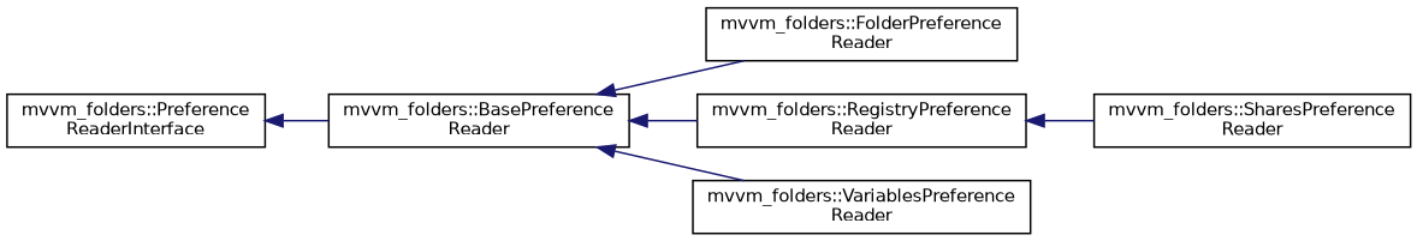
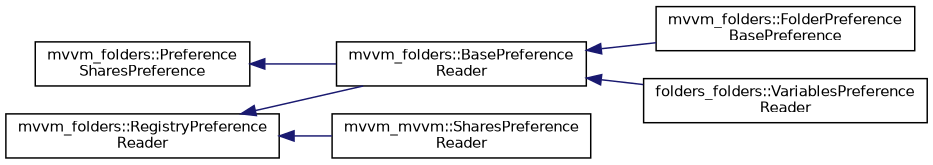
  digraph {
    rankdir=LR
    node [color=black fillcolor=white fontname=Helvetica fontsize=10 shape=record style=filled]
    edge [color=midnightblue dir=back fontname=Helvetica fontsize=10 labelfontname=Helvetica labelfontsize=10 style=solid]
-   n1 [height=0.2 label="mvvm_folders::Preference\lReaderInterface" width=0.4]
+   n1 [height=0.2 label="mvvm_folders::Preference\lSharesPreference" width=0.4]
    n2 [height=0.2 label="mvvm_folders::BasePreference\lReader" width=0.4]
-   n3 [height=0.2 label="mvvm_folders::FolderPreference\lReader" width=0.4]
+   n3 [height=0.2 label="mvvm_folders::FolderPreference\lBasePreference" width=0.4]
    n4 [height=0.2 label="mvvm_folders::RegistryPreference\lReader" width=0.4]
-   n5 [height=0.2 label="mvvm_folders::VariablesPreference\lReader" width=0.4]
-   n6 [height=0.2 label="mvvm_folders::SharesPreference\lReader" width=0.4]
+   n5 [height=0.2 label="folders_folders::VariablesPreference\lReader" width=0.4]
+   n6 [height=0.2 label="mvvm_mvvm::SharesPreference\lReader" width=0.4]
    n1 -> n2
    n2 -> n3
-   n2 -> n4
+   n4 -> n2
    n2 -> n5
    n4 -> n6
  }
